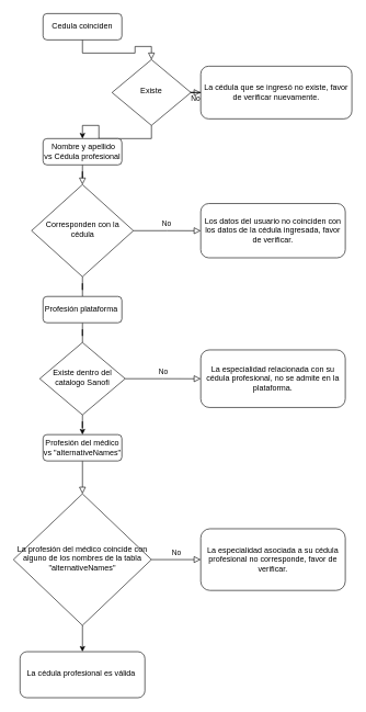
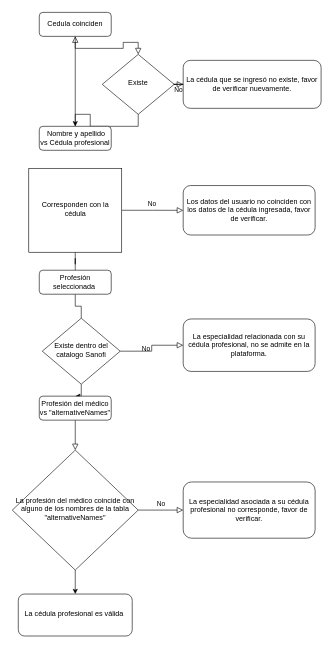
  <mxCell id="0" />
  <mxCell id="1" parent="0" />
  <mxCell id="2" value="" style="rounded=0;html=1;jettySize=auto;orthogonalLoop=1;fontSize=11;endArrow=block;endFill=0;endSize=8;strokeWidth=1;shadow=0;labelBackgroundColor=none;edgeStyle=orthogonalEdgeStyle;" parent="1" source="3" target="6" edge="1"><mxGeometry relative="1" as="geometry" /></mxCell>
  <mxCell id="3" value="Cedula coinciden" style="rounded=1;whiteSpace=wrap;html=1;fontSize=12;glass=0;strokeWidth=1;shadow=0;" parent="1" vertex="1"><mxGeometry x="65" y="20" width="120" height="40" as="geometry" /></mxCell>
  <mxCell id="4" value="No" style="edgeStyle=orthogonalEdgeStyle;rounded=0;html=1;jettySize=auto;orthogonalLoop=1;fontSize=11;endArrow=block;endFill=0;endSize=8;strokeWidth=1;shadow=0;labelBackgroundColor=none;" parent="1" source="6" target="7" edge="1"><mxGeometry y="10" relative="1" as="geometry"><mxPoint as="offset" /></mxGeometry></mxCell>
  <mxCell id="5" value="" style="edgeStyle=orthogonalEdgeStyle;rounded=0;orthogonalLoop=1;jettySize=auto;html=1;" edge="1" parent="1" source="6" target="9"><mxGeometry relative="1" as="geometry" /></mxCell>
  <mxCell id="6" value="Existe" style="rhombus;whiteSpace=wrap;html=1;shadow=0;fontFamily=Helvetica;fontSize=12;align=center;strokeWidth=1;spacing=6;spacingTop=-4;" parent="1" vertex="1"><mxGeometry x="170" y="90" width="120" height="100" as="geometry" /></mxCell>
  <mxCell id="7" value="La cédula que se ingresó no existe, favor de verificar nuevamente." style="rounded=1;whiteSpace=wrap;html=1;fontSize=12;glass=0;strokeWidth=1;shadow=0;" parent="1" vertex="1"><mxGeometry x="305" y="100" width="230" height="80" as="geometry" /></mxCell>
- <mxCell id="8" value="" style="rounded=0;html=1;jettySize=auto;orthogonalLoop=1;fontSize=11;endArrow=block;endFill=0;endSize=8;strokeWidth=1;shadow=0;labelBackgroundColor=none;edgeStyle=orthogonalEdgeStyle;" edge="1" parent="1" source="9" target="12"><mxGeometry relative="1" as="geometry" /></mxCell>
+ <mxCell id="8" value="" style="rounded=0;html=1;jettySize=auto;orthogonalLoop=1;fontSize=11;endArrow=block;endFill=0;endSize=8;strokeWidth=1;shadow=0;labelBackgroundColor=none;edgeStyle=orthogonalEdgeStyle;" edge="1" parent="1" source="9" target="3"><mxGeometry relative="1" as="geometry" /></mxCell>
  <mxCell id="9" value="&amp;nbsp;Nombre y apellido&lt;br&gt;vs Cédula profesional" style="rounded=1;whiteSpace=wrap;html=1;fontSize=12;glass=0;strokeWidth=1;shadow=0;" vertex="1" parent="1"><mxGeometry x="65" y="210" width="120" height="40" as="geometry" /></mxCell>
  <mxCell id="10" value="No" style="edgeStyle=orthogonalEdgeStyle;rounded=0;html=1;jettySize=auto;orthogonalLoop=1;fontSize=11;endArrow=block;endFill=0;endSize=8;strokeWidth=1;shadow=0;labelBackgroundColor=none;" edge="1" parent="1" source="12" target="13"><mxGeometry y="10" relative="1" as="geometry"><mxPoint as="offset" /></mxGeometry></mxCell>
  <mxCell id="11" value="" style="edgeStyle=orthogonalEdgeStyle;rounded=0;orthogonalLoop=1;jettySize=auto;html=1;endArrow=none;" edge="1" parent="1" source="12" target="15"><mxGeometry relative="1" as="geometry" /></mxCell>
- <mxCell id="12" value="Corresponden con la cédula" style="rhombus;whiteSpace=wrap;html=1;shadow=0;fontFamily=Helvetica;fontSize=12;align=center;strokeWidth=1;spacing=6;spacingTop=-4;" vertex="1" parent="1"><mxGeometry x="47.5" y="280" width="155" height="140" as="geometry" /></mxCell>
+ <mxCell id="12" value="Corresponden con la cédula" style="whiteSpace=wrap;html=1;shadow=0;fontFamily=Helvetica;fontSize=12;align=center;strokeWidth=1;spacing=6;spacingTop=-4;rounded=0;" vertex="1" parent="1"><mxGeometry x="47.5" y="280" width="155" height="140" as="geometry" /></mxCell>
  <mxCell id="13" value="Los datos del usuario no coinciden con los datos de la cédula ingresada, favor de verificar." style="rounded=1;whiteSpace=wrap;html=1;fontSize=12;glass=0;strokeWidth=1;shadow=0;" vertex="1" parent="1"><mxGeometry x="305" y="308.75" width="220" height="82.5" as="geometry" /></mxCell>
  <mxCell id="14" value="" style="rounded=0;html=1;jettySize=auto;orthogonalLoop=1;fontSize=11;endArrow=none;endFill=0;endSize=8;strokeWidth=1;shadow=0;labelBackgroundColor=none;edgeStyle=orthogonalEdgeStyle;" edge="1" parent="1" source="15" target="18"><mxGeometry relative="1" as="geometry" /></mxCell>
- <mxCell id="15" value="Profesión plataforma&amp;nbsp;" style="rounded=1;whiteSpace=wrap;html=1;fontSize=12;glass=0;strokeWidth=1;shadow=0;" vertex="1" parent="1"><mxGeometry x="65" y="450" width="120" height="40" as="geometry" /></mxCell>
+ <mxCell id="15" value="Profesión seleccionada&amp;nbsp;" style="rounded=1;whiteSpace=wrap;html=1;fontSize=12;glass=0;strokeWidth=1;shadow=0;" vertex="1" parent="1"><mxGeometry x="65" y="450" width="120" height="40" as="geometry" /></mxCell>
  <mxCell id="16" value="No" style="edgeStyle=orthogonalEdgeStyle;rounded=0;html=1;jettySize=auto;orthogonalLoop=1;fontSize=11;endArrow=block;endFill=0;endSize=8;strokeWidth=1;shadow=0;labelBackgroundColor=none;" edge="1" parent="1" source="18" target="19"><mxGeometry y="10" relative="1" as="geometry"><mxPoint as="offset" /></mxGeometry></mxCell>
  <mxCell id="17" value="" style="edgeStyle=orthogonalEdgeStyle;rounded=0;orthogonalLoop=1;jettySize=auto;html=1;" edge="1" parent="1" source="18" target="21"><mxGeometry relative="1" as="geometry" /></mxCell>
- <mxCell id="18" value="Existe dentro del catalogo Sanofi" style="rhombus;whiteSpace=wrap;html=1;shadow=0;fontFamily=Helvetica;fontSize=12;align=center;strokeWidth=1;spacing=6;spacingTop=-4;" vertex="1" parent="1"><mxGeometry x="60" y="520" width="130" height="110" as="geometry" /></mxCell>
+ <mxCell id="18" value="Existe dentro del catalogo Sanofi" style="rhombus;whiteSpace=wrap;html=1;shadow=0;fontFamily=Helvetica;fontSize=12;align=center;strokeWidth=1;spacing=6;spacingTop=-4;" vertex="1" parent="1"><mxGeometry x="70" y="530" width="130" height="110" as="geometry" /></mxCell>
  <mxCell id="19" value="La especialidad relacionada con su cédula profesional, no se admite en la plataforma." style="rounded=1;whiteSpace=wrap;html=1;fontSize=12;glass=0;strokeWidth=1;shadow=0;" vertex="1" parent="1"><mxGeometry x="305" y="531.25" width="220" height="87.5" as="geometry" /></mxCell>
  <mxCell id="20" value="" style="rounded=0;html=1;jettySize=auto;orthogonalLoop=1;fontSize=11;endArrow=block;endFill=0;endSize=8;strokeWidth=1;shadow=0;labelBackgroundColor=none;edgeStyle=orthogonalEdgeStyle;" edge="1" parent="1" source="21" target="24"><mxGeometry relative="1" as="geometry" /></mxCell>
  <mxCell id="21" value="Profesión del médico&lt;br&gt;vs &quot;alternativeNames&quot;" style="rounded=1;whiteSpace=wrap;html=1;fontSize=12;glass=0;strokeWidth=1;shadow=0;" vertex="1" parent="1"><mxGeometry x="65" y="660" width="120" height="40" as="geometry" /></mxCell>
  <mxCell id="22" value="No" style="edgeStyle=orthogonalEdgeStyle;rounded=0;html=1;jettySize=auto;orthogonalLoop=1;fontSize=11;endArrow=block;endFill=0;endSize=8;strokeWidth=1;shadow=0;labelBackgroundColor=none;" edge="1" parent="1" source="24" target="25"><mxGeometry y="10" relative="1" as="geometry"><mxPoint as="offset" /></mxGeometry></mxCell>
  <mxCell id="23" value="" style="edgeStyle=orthogonalEdgeStyle;rounded=0;orthogonalLoop=1;jettySize=auto;html=1;" edge="1" parent="1" source="24" target="26"><mxGeometry relative="1" as="geometry" /></mxCell>
  <mxCell id="24" value="La profesión del médico coincide con alguno de los nombres de la tabla &quot;alternativeNames&quot;" style="rhombus;whiteSpace=wrap;html=1;shadow=0;fontFamily=Helvetica;fontSize=12;align=center;strokeWidth=1;spacing=6;spacingTop=-4;" vertex="1" parent="1"><mxGeometry x="20" y="750" width="210" height="200" as="geometry" /></mxCell>
  <mxCell id="25" value="La especialidad asociada a su cédula profesional no corresponde, favor de verificar." style="rounded=1;whiteSpace=wrap;html=1;fontSize=12;glass=0;strokeWidth=1;shadow=0;" vertex="1" parent="1"><mxGeometry x="305" y="803.13" width="220" height="93.75" as="geometry" /></mxCell>
  <mxCell id="26" value="La cédula profesional es válida&amp;nbsp;" style="rounded=1;whiteSpace=wrap;html=1;shadow=0;strokeWidth=1;spacing=6;spacingTop=-4;" vertex="1" parent="1"><mxGeometry x="30" y="990" width="190" height="70" as="geometry" /></mxCell>
